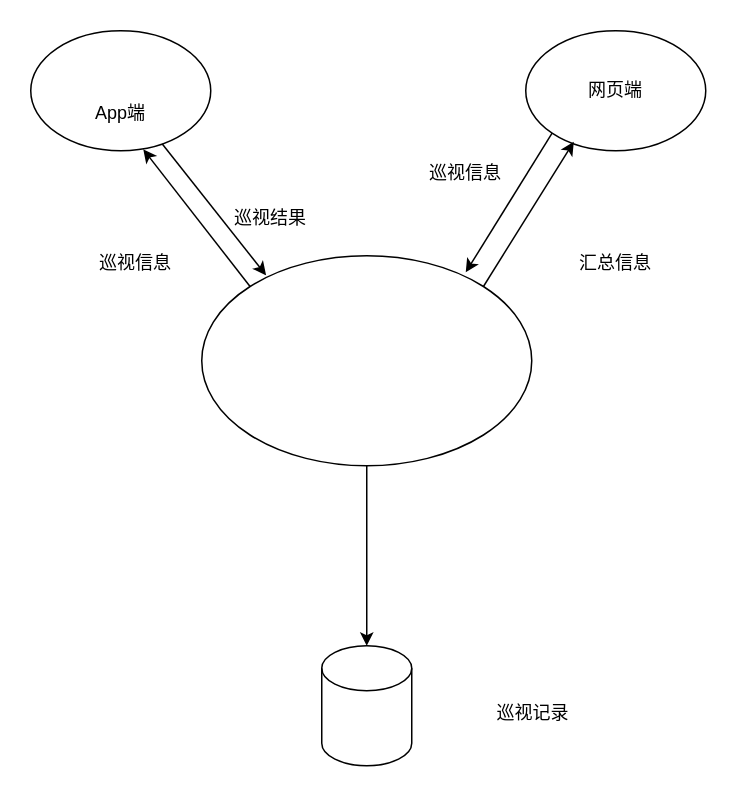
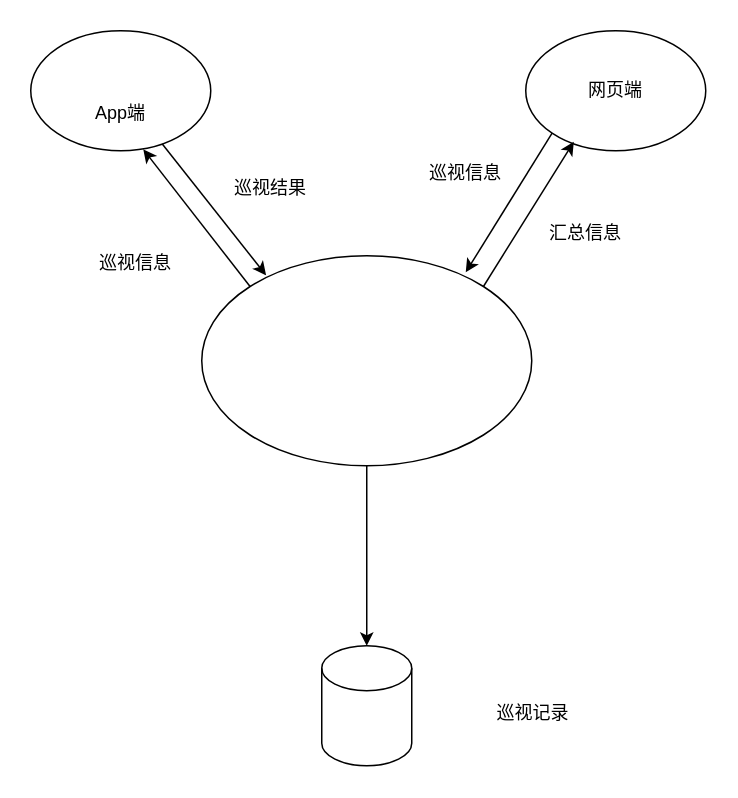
  <mxCell id="0" />
  <mxCell id="1" parent="0" />
  <mxCell id="2" style="edgeStyle=orthogonalEdgeStyle;rounded=0;orthogonalLoop=1;jettySize=auto;html=1;exitX=0.5;exitY=1;exitDx=0;exitDy=0;" edge="1" parent="1" source="3" target="16"><mxGeometry relative="1" as="geometry" /></mxCell>
  <mxCell id="3" value="" style="ellipse;whiteSpace=wrap;html=1;" vertex="1" parent="1"><mxGeometry x="134" y="170" width="220" height="140" as="geometry" /></mxCell>
  <mxCell id="4" value="" style="ellipse;whiteSpace=wrap;html=1;" vertex="1" parent="1"><mxGeometry x="20" y="20" width="120" height="80" as="geometry" /></mxCell>
  <mxCell id="5" value="" style="ellipse;whiteSpace=wrap;html=1;" vertex="1" parent="1"><mxGeometry x="350" y="20" width="120" height="80" as="geometry" /></mxCell>
  <mxCell id="6" value="App端" style="text;html=1;strokeColor=none;fillColor=none;align=center;verticalAlign=middle;whiteSpace=wrap;rounded=0;" vertex="1" parent="1"><mxGeometry x="50" y="60" width="60" height="30" as="geometry" /></mxCell>
  <mxCell id="7" value="网页端" style="text;html=1;strokeColor=none;fillColor=none;align=center;verticalAlign=middle;whiteSpace=wrap;rounded=0;" vertex="1" parent="1"><mxGeometry x="380" y="45" width="60" height="30" as="geometry" /></mxCell>
  <mxCell id="8" value="" style="endArrow=classic;html=1;rounded=0;entryX=0.625;entryY=0.988;entryDx=0;entryDy=0;entryPerimeter=0;exitX=0;exitY=0;exitDx=0;exitDy=0;" edge="1" parent="1" source="3" target="4"><mxGeometry width="50" height="50" relative="1" as="geometry"><mxPoint x="140" y="260" as="sourcePoint" /><mxPoint x="190" y="210" as="targetPoint" /></mxGeometry></mxCell>
  <mxCell id="9" value="巡视信息" style="text;html=1;strokeColor=none;fillColor=none;align=center;verticalAlign=middle;whiteSpace=wrap;rounded=0;" vertex="1" parent="1"><mxGeometry x="60" y="160" width="60" height="30" as="geometry" /></mxCell>
  <mxCell id="10" value="巡视信息" style="text;html=1;strokeColor=none;fillColor=none;align=center;verticalAlign=middle;whiteSpace=wrap;rounded=0;" vertex="1" parent="1"><mxGeometry x="280" y="100" width="60" height="30" as="geometry" /></mxCell>
- <mxCell id="11" value="巡视结果" style="text;html=1;strokeColor=none;fillColor=none;align=center;verticalAlign=middle;whiteSpace=wrap;rounded=0;" vertex="1" parent="1"><mxGeometry x="150" y="130" width="60" height="30" as="geometry" /></mxCell>
+ <mxCell id="11" value="巡视结果" style="text;html=1;strokeColor=none;fillColor=none;align=center;verticalAlign=middle;whiteSpace=wrap;rounded=0;" vertex="1" parent="1"><mxGeometry x="150" y="110" width="60" height="30" as="geometry" /></mxCell>
  <mxCell id="12" value="" style="endArrow=classic;html=1;rounded=0;entryX=0.195;entryY=0.093;entryDx=0;entryDy=0;entryPerimeter=0;" edge="1" parent="1" source="4" target="3"><mxGeometry width="50" height="50" relative="1" as="geometry"><mxPoint x="220" y="250" as="sourcePoint" /><mxPoint x="270" y="200" as="targetPoint" /></mxGeometry></mxCell>
  <mxCell id="13" value="" style="endArrow=classic;html=1;rounded=0;exitX=0;exitY=1;exitDx=0;exitDy=0;entryX=0.8;entryY=0.079;entryDx=0;entryDy=0;entryPerimeter=0;" edge="1" parent="1" source="5" target="3"><mxGeometry width="50" height="50" relative="1" as="geometry"><mxPoint x="354" y="75" as="sourcePoint" /><mxPoint x="300" y="190" as="targetPoint" /></mxGeometry></mxCell>
  <mxCell id="14" value="" style="endArrow=classic;html=1;rounded=0;exitX=1;exitY=0;exitDx=0;exitDy=0;entryX=0.267;entryY=0.925;entryDx=0;entryDy=0;entryPerimeter=0;" edge="1" parent="1" source="3" target="5"><mxGeometry width="50" height="50" relative="1" as="geometry"><mxPoint x="378" y="98" as="sourcePoint" /><mxPoint x="500" y="180" as="targetPoint" /><Array as="points" /></mxGeometry></mxCell>
- <mxCell id="15" value="汇总信息" style="text;html=1;strokeColor=none;fillColor=none;align=center;verticalAlign=middle;whiteSpace=wrap;rounded=0;" vertex="1" parent="1"><mxGeometry x="380" y="160" width="60" height="30" as="geometry" /></mxCell>
+ <mxCell id="15" value="汇总信息" style="text;html=1;strokeColor=none;fillColor=none;align=center;verticalAlign=middle;whiteSpace=wrap;rounded=0;" vertex="1" parent="1"><mxGeometry x="360" y="140" width="60" height="30" as="geometry" /></mxCell>
  <mxCell id="16" value="" style="shape=cylinder3;whiteSpace=wrap;html=1;boundedLbl=1;backgroundOutline=1;size=15;" vertex="1" parent="1"><mxGeometry x="214" y="430" width="60" height="80" as="geometry" /></mxCell>
  <mxCell id="17" value="巡视记录" style="text;html=1;strokeColor=none;fillColor=none;align=center;verticalAlign=middle;whiteSpace=wrap;rounded=0;" vertex="1" parent="1"><mxGeometry x="325" y="460" width="60" height="30" as="geometry" /></mxCell>
